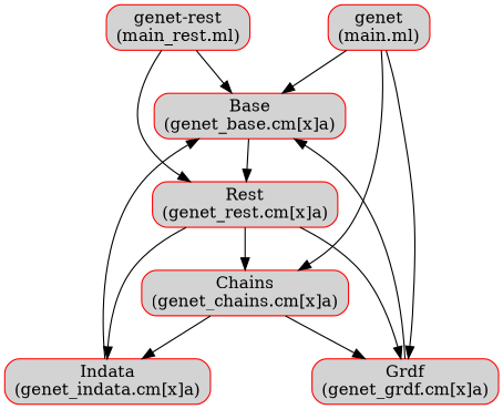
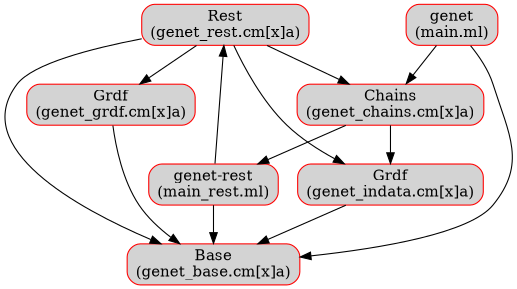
  digraph {
    node [color=red fillcolor=lightgrey fontcolor=black shape=rect style="rounded,filled"]
    n1 [label="Base\n(genet_base.cm[x]a)"]
    n2 [label="Chains\n(genet_chains.cm[x]a)"]
    n3 [label="Grdf\n(genet_grdf.cm[x]a)"]
-   n4 [label="Indata\n(genet_indata.cm[x]a)"]
+   n4 [label="Grdf\n(genet_indata.cm[x]a)"]
    n5 [label="Rest\n(genet_rest.cm[x]a)"]
    n6 [label="genet\n(main.ml)"]
    n7 [label="genet-rest\n(main_rest.ml)"]
-   n2 -> n3
+   n2 -> n7
    n2 -> n4
    n3 -> n1
    n4 -> n1
-   n1 -> n5
+   n5 -> n1
    n5 -> n2
    n5 -> n3
    n5 -> n4
    n6 -> n1
    n6 -> n2
-   n6 -> n3
    n7 -> n1
    n7 -> n5
  }
